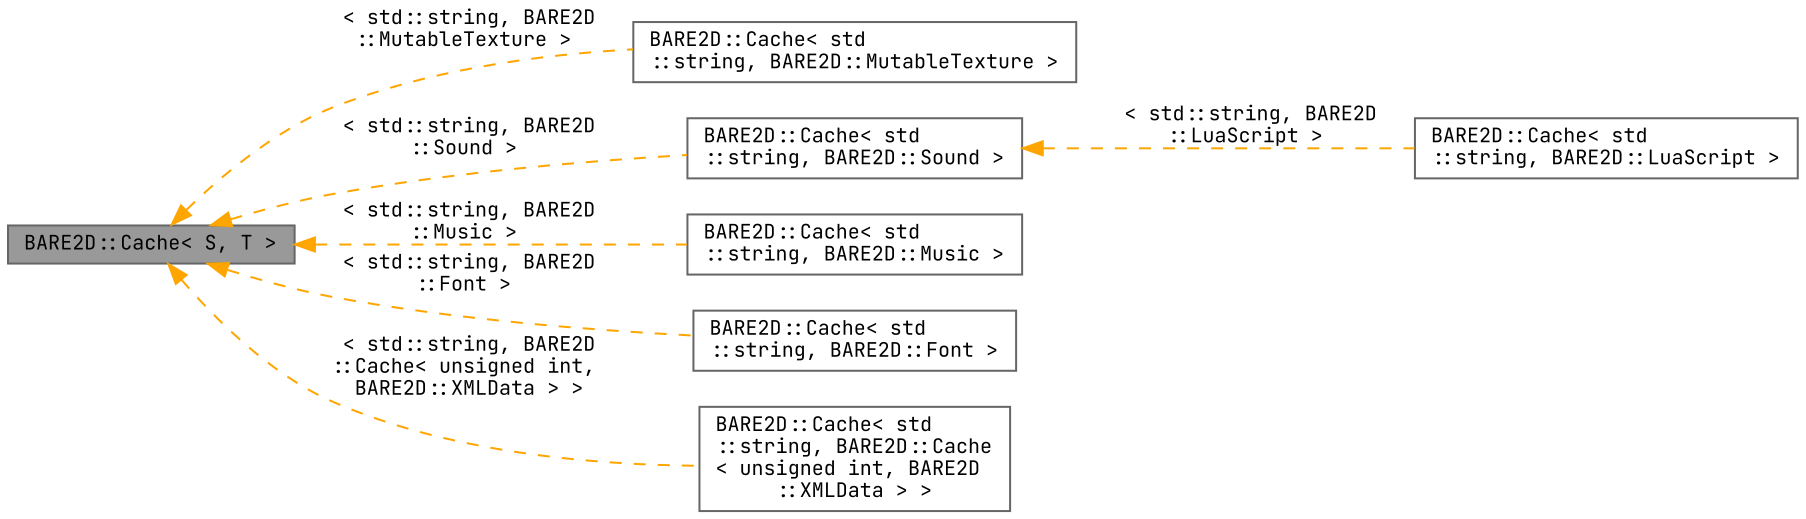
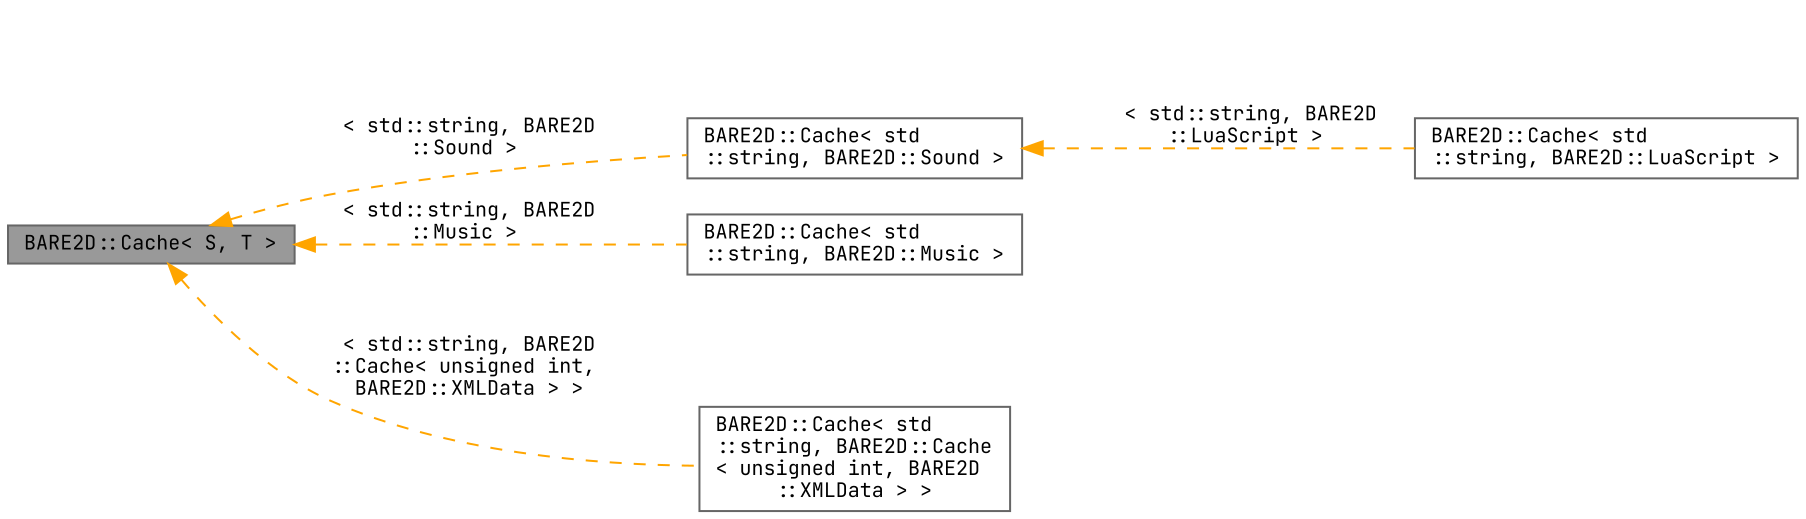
  digraph {
    fontname="JetBrains Mono"
    rankdir=LR
    node [color=gray40 fillcolor=white fontname="JetBrains Mono" fontsize=10 shape=box style=filled]
    edge [color=orange dir=back fontname="JetBrains Mono" fontsize=10 labelfontname=Helvetica labelfontsize=10 style=dashed]
    n1 [fillcolor=grey60 fontcolor=black height=0.2 label="BARE2D::Cache\< S, T \>" width=0.4]
-   n2 [height=0.2 label="BARE2D::Cache\< std\l::string, BARE2D::MutableTexture \>" width=0.4]
    n3 [height=0.2 label="BARE2D::Cache\< std\l::string, BARE2D::Sound \>" width=0.4]
    n4 [height=0.2 label="BARE2D::Cache\< std\l::string, BARE2D::Music \>" width=0.4]
-   n5 [height=0.2 label="BARE2D::Cache\< std\l::string, BARE2D::Font \>" width=0.4]
    n6 [height=0.2 label="BARE2D::Cache\< std\l::string, BARE2D::Cache\l\< unsigned int, BARE2D\l::XMLData \> \>" width=0.4]
    n7 [height=0.2 label="BARE2D::Cache\< std\l::string, BARE2D::LuaScript \>" width=0.4]
-   n1 -> n2 [label=" \< std::string, BARE2D\l::MutableTexture \>"]
    n1 -> n3 [label=" \< std::string, BARE2D\l::Sound \>"]
    n1 -> n4 [label=" \< std::string, BARE2D\l::Music \>"]
-   n1 -> n5 [label=" \< std::string, BARE2D\l::Font \>"]
    n1 -> n6 [label=" \< std::string, BARE2D\l::Cache\< unsigned int,\l BARE2D::XMLData \> \>"]
    n3 -> n7 [label=" \< std::string, BARE2D\l::LuaScript \>"]
  }
